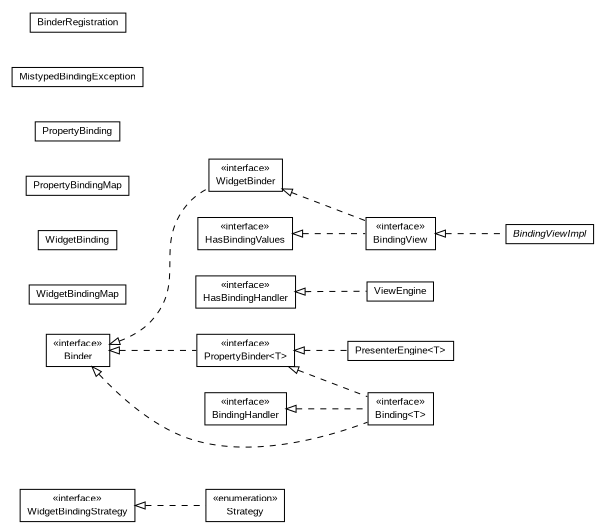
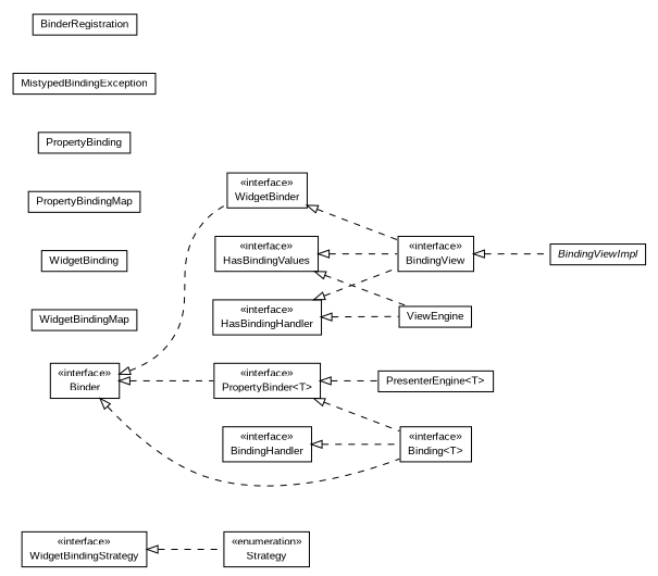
  digraph {
    nodesep=0.25
    rankdir=LR
    ranksep=0.5
    node [fontcolor=black fontname=arial fontsize=10.0 shape=plaintext]
    edge [arrowtail=empty dir=back fontname=arial fontsize=10 headport=p labelfontname=arial labelfontsize=10 style=dashed tailport=p]
    n1 [label=<<table title="org.turbogwt.mvp.databind.client.WidgetBindingStrategy" border="0" cellborder="1" cellspacing="0" cellpadding="2" port="p" href="./WidgetBindingStrategy.html"> 		<tr><td><table border="0" cellspacing="0" cellpadding="1"> <tr><td align="center" balign="center"> &#171;interface&#187; </td></tr> <tr><td align="center" balign="center"> WidgetBindingStrategy </td></tr> 		</table></td></tr> 		</table>>]
    n2 [label=<<table title="org.turbogwt.mvp.databind.client.Strategy" border="0" cellborder="1" cellspacing="0" cellpadding="2" port="p" href="./Strategy.html"> 		<tr><td><table border="0" cellspacing="0" cellpadding="1"> <tr><td align="center" balign="center"> &#171;enumeration&#187; </td></tr> <tr><td align="center" balign="center"> Strategy </td></tr> 		</table></td></tr> 		</table>>]
    n3 [label=<<table title="org.turbogwt.mvp.databind.client.WidgetBinder" border="0" cellborder="1" cellspacing="0" cellpadding="2" port="p" href="./WidgetBinder.html"> 		<tr><td><table border="0" cellspacing="0" cellpadding="1"> <tr><td align="center" balign="center"> &#171;interface&#187; </td></tr> <tr><td align="center" balign="center"> WidgetBinder </td></tr> 		</table></td></tr> 		</table>>]
    n4 [label=<<table title="org.turbogwt.mvp.databind.client.BindingView" border="0" cellborder="1" cellspacing="0" cellpadding="2" port="p" href="./BindingView.html"> 		<tr><td><table border="0" cellspacing="0" cellpadding="1"> <tr><td align="center" balign="center"> &#171;interface&#187; </td></tr> <tr><td align="center" balign="center"> BindingView </td></tr> 		</table></td></tr> 		</table>>]
    n5 [label=<<table title="org.turbogwt.mvp.databind.client.ViewEngine" border="0" cellborder="1" cellspacing="0" cellpadding="2" port="p" href="./ViewEngine.html"> 		<tr><td><table border="0" cellspacing="0" cellpadding="1"> <tr><td align="center" balign="center"> ViewEngine </td></tr> 		</table></td></tr> 		</table>>]
    n6 [label=<<table title="org.turbogwt.mvp.databind.client.BindingViewImpl" border="0" cellborder="1" cellspacing="0" cellpadding="2" port="p" href="./BindingViewImpl.html"> 		<tr><td><table border="0" cellspacing="0" cellpadding="1"> <tr><td align="center" balign="center"><font face="arial italic"> BindingViewImpl </font></td></tr> 		</table></td></tr> 		</table>>]
    n7 [label=<<table title="org.turbogwt.mvp.databind.client.ViewEngine.WidgetBindingMap" border="0" cellborder="1" cellspacing="0" cellpadding="2" port="p" href="./ViewEngine.WidgetBindingMap.html"> 		<tr><td><table border="0" cellspacing="0" cellpadding="1"> <tr><td align="center" balign="center"> WidgetBindingMap </td></tr> 		</table></td></tr> 		</table>>]
    n8 [label=<<table title="org.turbogwt.mvp.databind.client.ViewEngine.WidgetBinding" border="0" cellborder="1" cellspacing="0" cellpadding="2" port="p" href="./ViewEngine.WidgetBinding.html"> 		<tr><td><table border="0" cellspacing="0" cellpadding="1"> <tr><td align="center" balign="center"> WidgetBinding </td></tr> 		</table></td></tr> 		</table>>]
    n9 [label=<<table title="org.turbogwt.mvp.databind.client.PropertyBinder" border="0" cellborder="1" cellspacing="0" cellpadding="2" port="p" href="./PropertyBinder.html"> 		<tr><td><table border="0" cellspacing="0" cellpadding="1"> <tr><td align="center" balign="center"> &#171;interface&#187; </td></tr> <tr><td align="center" balign="center"> PropertyBinder&lt;T&gt; </td></tr> 		</table></td></tr> 		</table>>]
    n10 [label=<<table title="org.turbogwt.mvp.databind.client.PresenterEngine" border="0" cellborder="1" cellspacing="0" cellpadding="2" port="p" href="./PresenterEngine.html"> 		<tr><td><table border="0" cellspacing="0" cellpadding="1"> <tr><td align="center" balign="center"> PresenterEngine&lt;T&gt; </td></tr> 		</table></td></tr> 		</table>>]
    n11 [label=<<table title="org.turbogwt.mvp.databind.client.Binding" border="0" cellborder="1" cellspacing="0" cellpadding="2" port="p" href="./Binding.html"> 		<tr><td><table border="0" cellspacing="0" cellpadding="1"> <tr><td align="center" balign="center"> &#171;interface&#187; </td></tr> <tr><td align="center" balign="center"> Binding&lt;T&gt; </td></tr> 		</table></td></tr> 		</table>>]
    n12 [label=<<table title="org.turbogwt.mvp.databind.client.PresenterEngine.PropertyBindingMap" border="0" cellborder="1" cellspacing="0" cellpadding="2" port="p" href="./PresenterEngine.PropertyBindingMap.html"> 		<tr><td><table border="0" cellspacing="0" cellpadding="1"> <tr><td align="center" balign="center"> PropertyBindingMap </td></tr> 		</table></td></tr> 		</table>>]
    n13 [label=<<table title="org.turbogwt.mvp.databind.client.PresenterEngine.PropertyBinding" border="0" cellborder="1" cellspacing="0" cellpadding="2" port="p" href="./PresenterEngine.PropertyBinding.html"> 		<tr><td><table border="0" cellspacing="0" cellpadding="1"> <tr><td align="center" balign="center"> PropertyBinding </td></tr> 		</table></td></tr> 		</table>>]
    n14 [label=<<table title="org.turbogwt.mvp.databind.client.MistypedBindingException" border="0" cellborder="1" cellspacing="0" cellpadding="2" port="p" href="./MistypedBindingException.html"> 		<tr><td><table border="0" cellspacing="0" cellpadding="1"> <tr><td align="center" balign="center"> MistypedBindingException </td></tr> 		</table></td></tr> 		</table>>]
    n15 [label=<<table title="org.turbogwt.mvp.databind.client.HasBindingValues" border="0" cellborder="1" cellspacing="0" cellpadding="2" port="p" href="./HasBindingValues.html"> 		<tr><td><table border="0" cellspacing="0" cellpadding="1"> <tr><td align="center" balign="center"> &#171;interface&#187; </td></tr> <tr><td align="center" balign="center"> HasBindingValues </td></tr> 		</table></td></tr> 		</table>>]
    n16 [label=<<table title="org.turbogwt.mvp.databind.client.HasBindingHandler" border="0" cellborder="1" cellspacing="0" cellpadding="2" port="p" href="./HasBindingHandler.html"> 		<tr><td><table border="0" cellspacing="0" cellpadding="1"> <tr><td align="center" balign="center"> &#171;interface&#187; </td></tr> <tr><td align="center" balign="center"> HasBindingHandler </td></tr> 		</table></td></tr> 		</table>>]
    n17 [label=<<table title="org.turbogwt.mvp.databind.client.BindingHandler" border="0" cellborder="1" cellspacing="0" cellpadding="2" port="p" href="./BindingHandler.html"> 		<tr><td><table border="0" cellspacing="0" cellpadding="1"> <tr><td align="center" balign="center"> &#171;interface&#187; </td></tr> <tr><td align="center" balign="center"> BindingHandler </td></tr> 		</table></td></tr> 		</table>>]
    n18 [label=<<table title="org.turbogwt.mvp.databind.client.BinderRegistration" border="0" cellborder="1" cellspacing="0" cellpadding="2" port="p" href="./BinderRegistration.html"> 		<tr><td><table border="0" cellspacing="0" cellpadding="1"> <tr><td align="center" balign="center"> BinderRegistration </td></tr> 		</table></td></tr> 		</table>>]
    n19 [label=<<table title="org.turbogwt.mvp.databind.client.Binder" border="0" cellborder="1" cellspacing="0" cellpadding="2" port="p" href="./Binder.html"> 		<tr><td><table border="0" cellspacing="0" cellpadding="1"> <tr><td align="center" balign="center"> &#171;interface&#187; </td></tr> <tr><td align="center" balign="center"> Binder </td></tr> 		</table></td></tr> 		</table>>]
    n1 -> n2
    n3 -> n4
    n4 -> n6
    n9 -> n10
    n9 -> n11
    n15 -> n4
+   n15 -> n5
+   n16 -> n4
    n16 -> n5
    n17 -> n11
    n19 -> n3
    n19 -> n9
    n19 -> n11
  }
